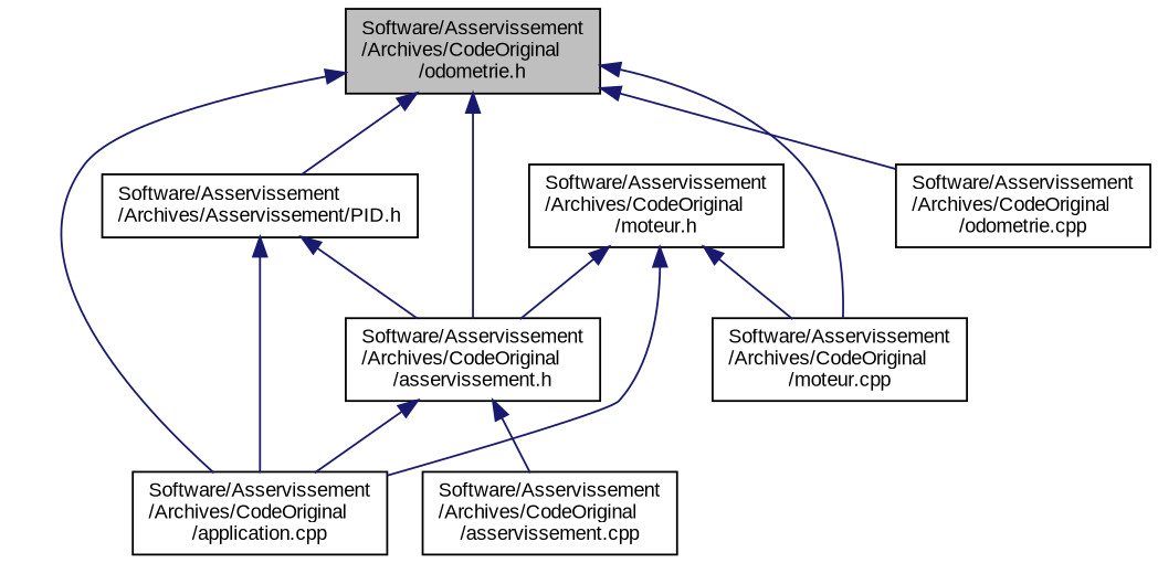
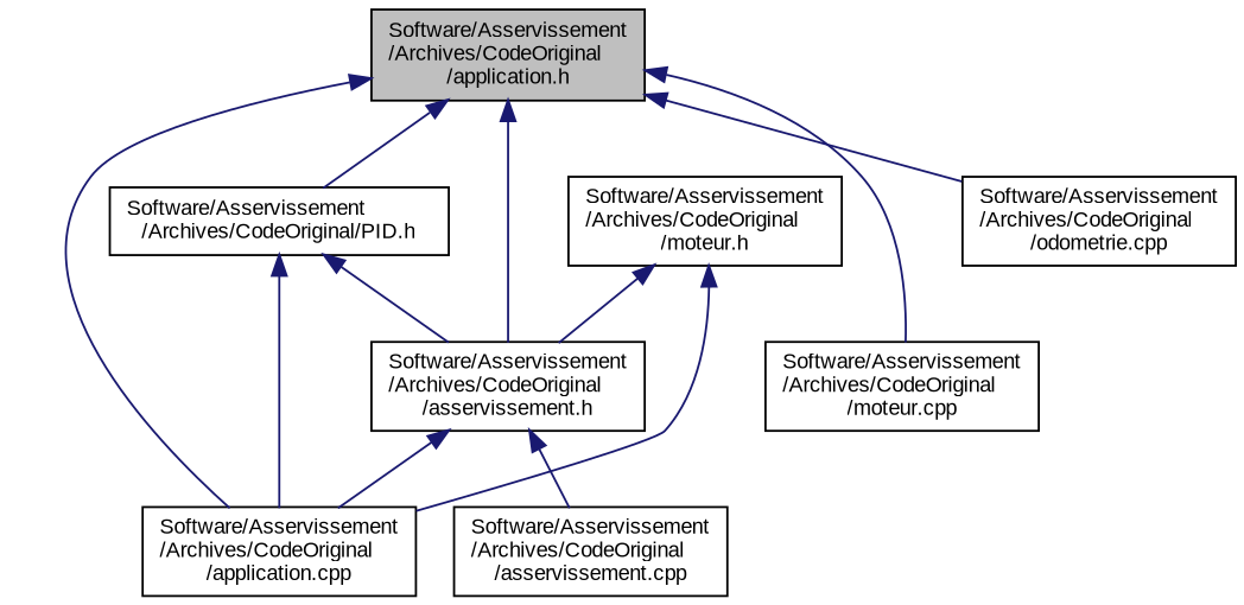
  digraph {
    fontname="Liberation Sans"
    node [color=black fillcolor=white fontname="Liberation Sans" fontsize=10 shape=record style=filled]
    edge [color=midnightblue dir=back fontname="Liberation Sans" fontsize=10 labelfontname=Helvetica labelfontsize=10 style=solid]
-   n1 [fillcolor=grey75 fontcolor=black height=0.2 label="Software/Asservissement\l/Archives/CodeOriginal\l/odometrie.h" width=0.4]
+   n1 [fillcolor=grey75 fontcolor=black height=0.2 label="Software/Asservissement\l/Archives/CodeOriginal\l/application.h" width=0.4]
    n2 [height=0.2 label="Software/Asservissement\l/Archives/CodeOriginal\l/application.cpp" width=0.4]
-   n3 [height=0.2 label="Software/Asservissement\l/Archives/Asservissement/PID.h" width=0.4]
+   n3 [height=0.2 label="Software/Asservissement\l/Archives/CodeOriginal/PID.h" width=0.4]
    n4 [height=0.2 label="Software/Asservissement\l/Archives/CodeOriginal\l/asservissement.h" width=0.4]
    n5 [height=0.2 label="Software/Asservissement\l/Archives/CodeOriginal\l/odometrie.cpp" width=0.4]
    n6 [height=0.2 label="Software/Asservissement\l/Archives/CodeOriginal\l/moteur.cpp" width=0.4]
    n7 [height=0.2 label="Software/Asservissement\l/Archives/CodeOriginal\l/asservissement.cpp" width=0.4]
    n8 [height=0.2 label="Software/Asservissement\l/Archives/CodeOriginal\l/moteur.h" width=0.4]
    n1 -> n2
    n1 -> n3
    n1 -> n4
    n1 -> n5
    n1 -> n6
    n3 -> n2
    n3 -> n4
    n4 -> n2
    n4 -> n7
    n8 -> n2
    n8 -> n4
-   n8 -> n6
  }
